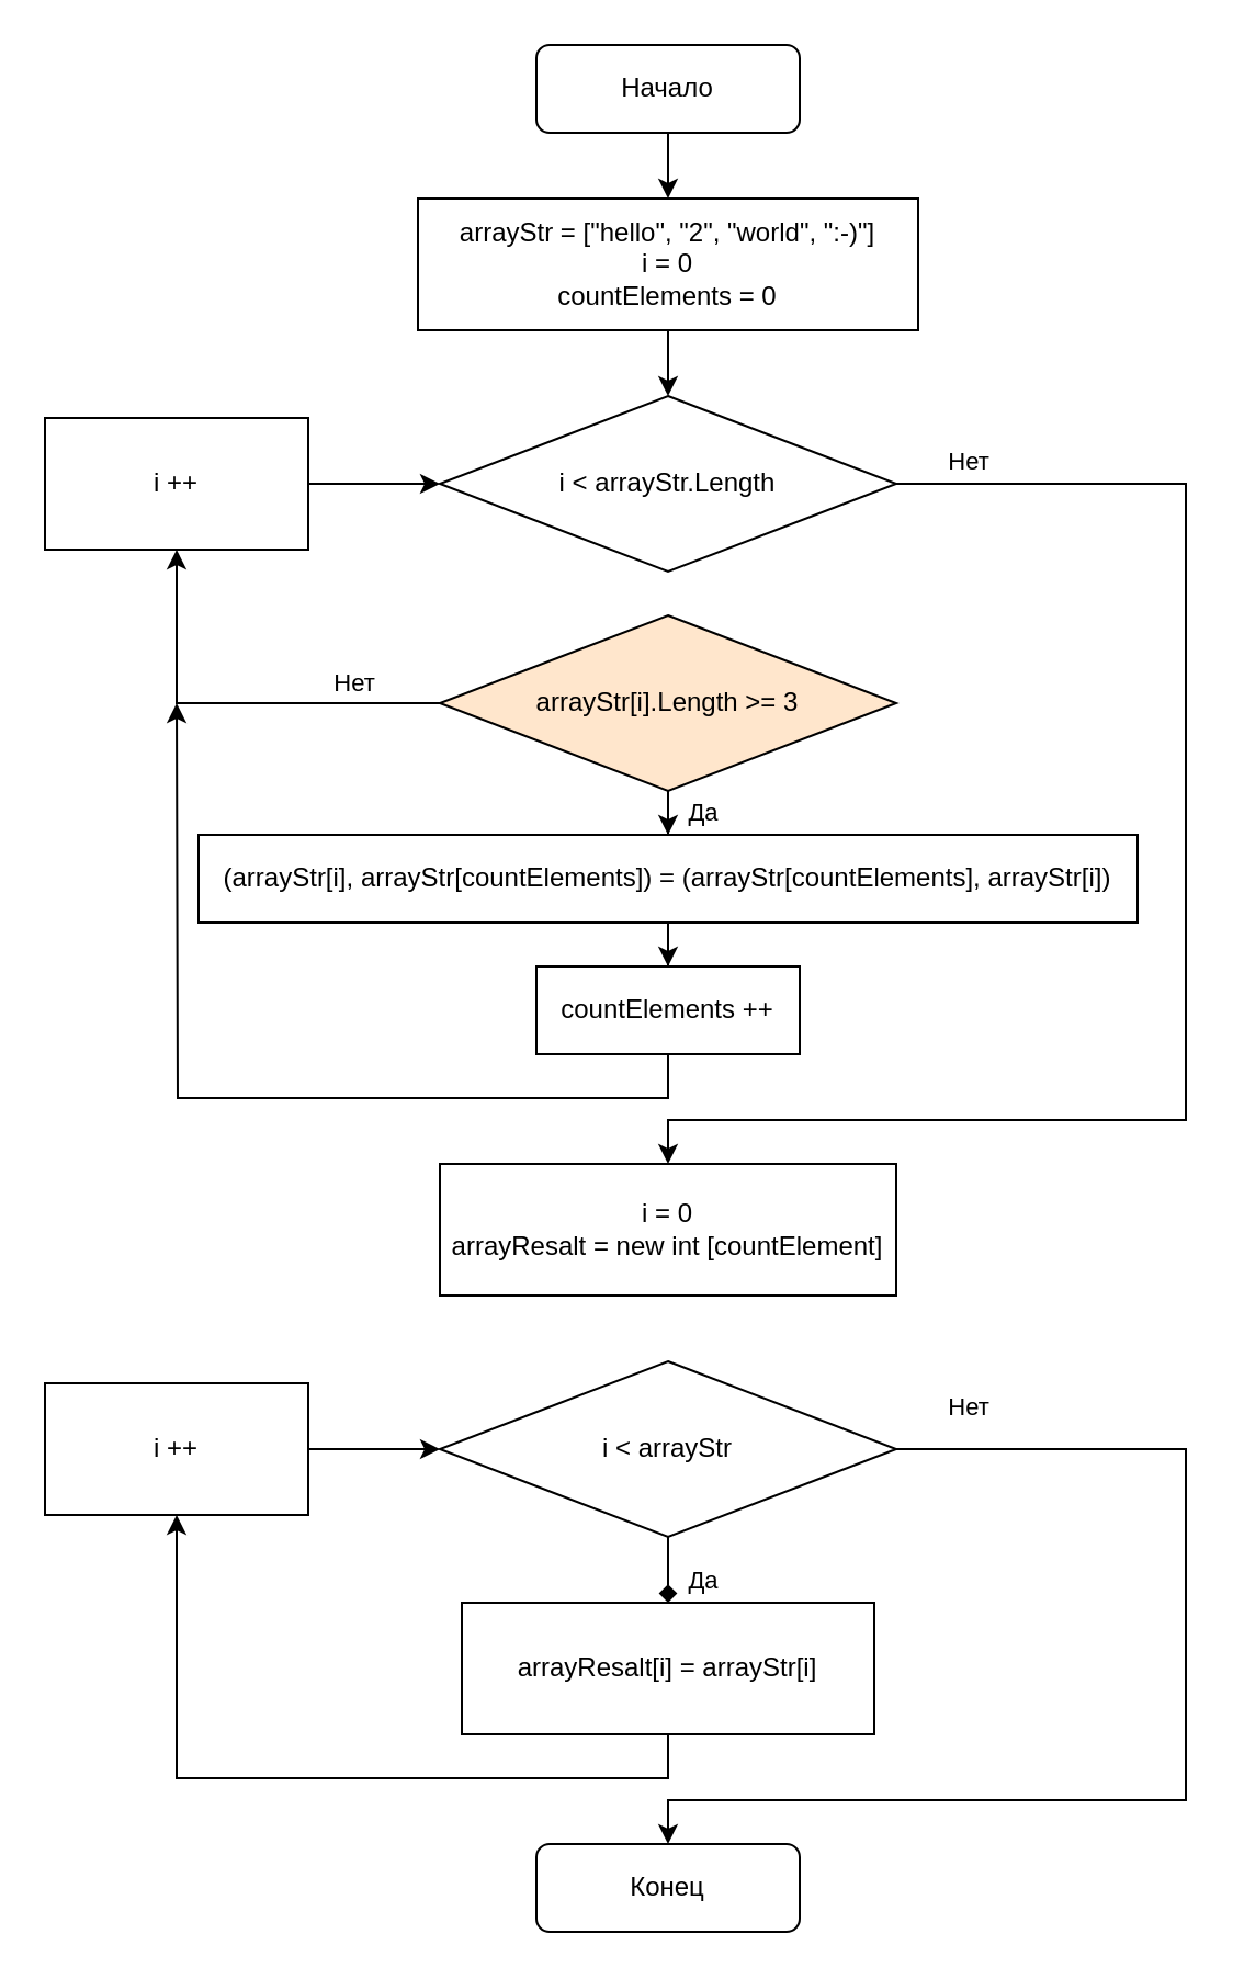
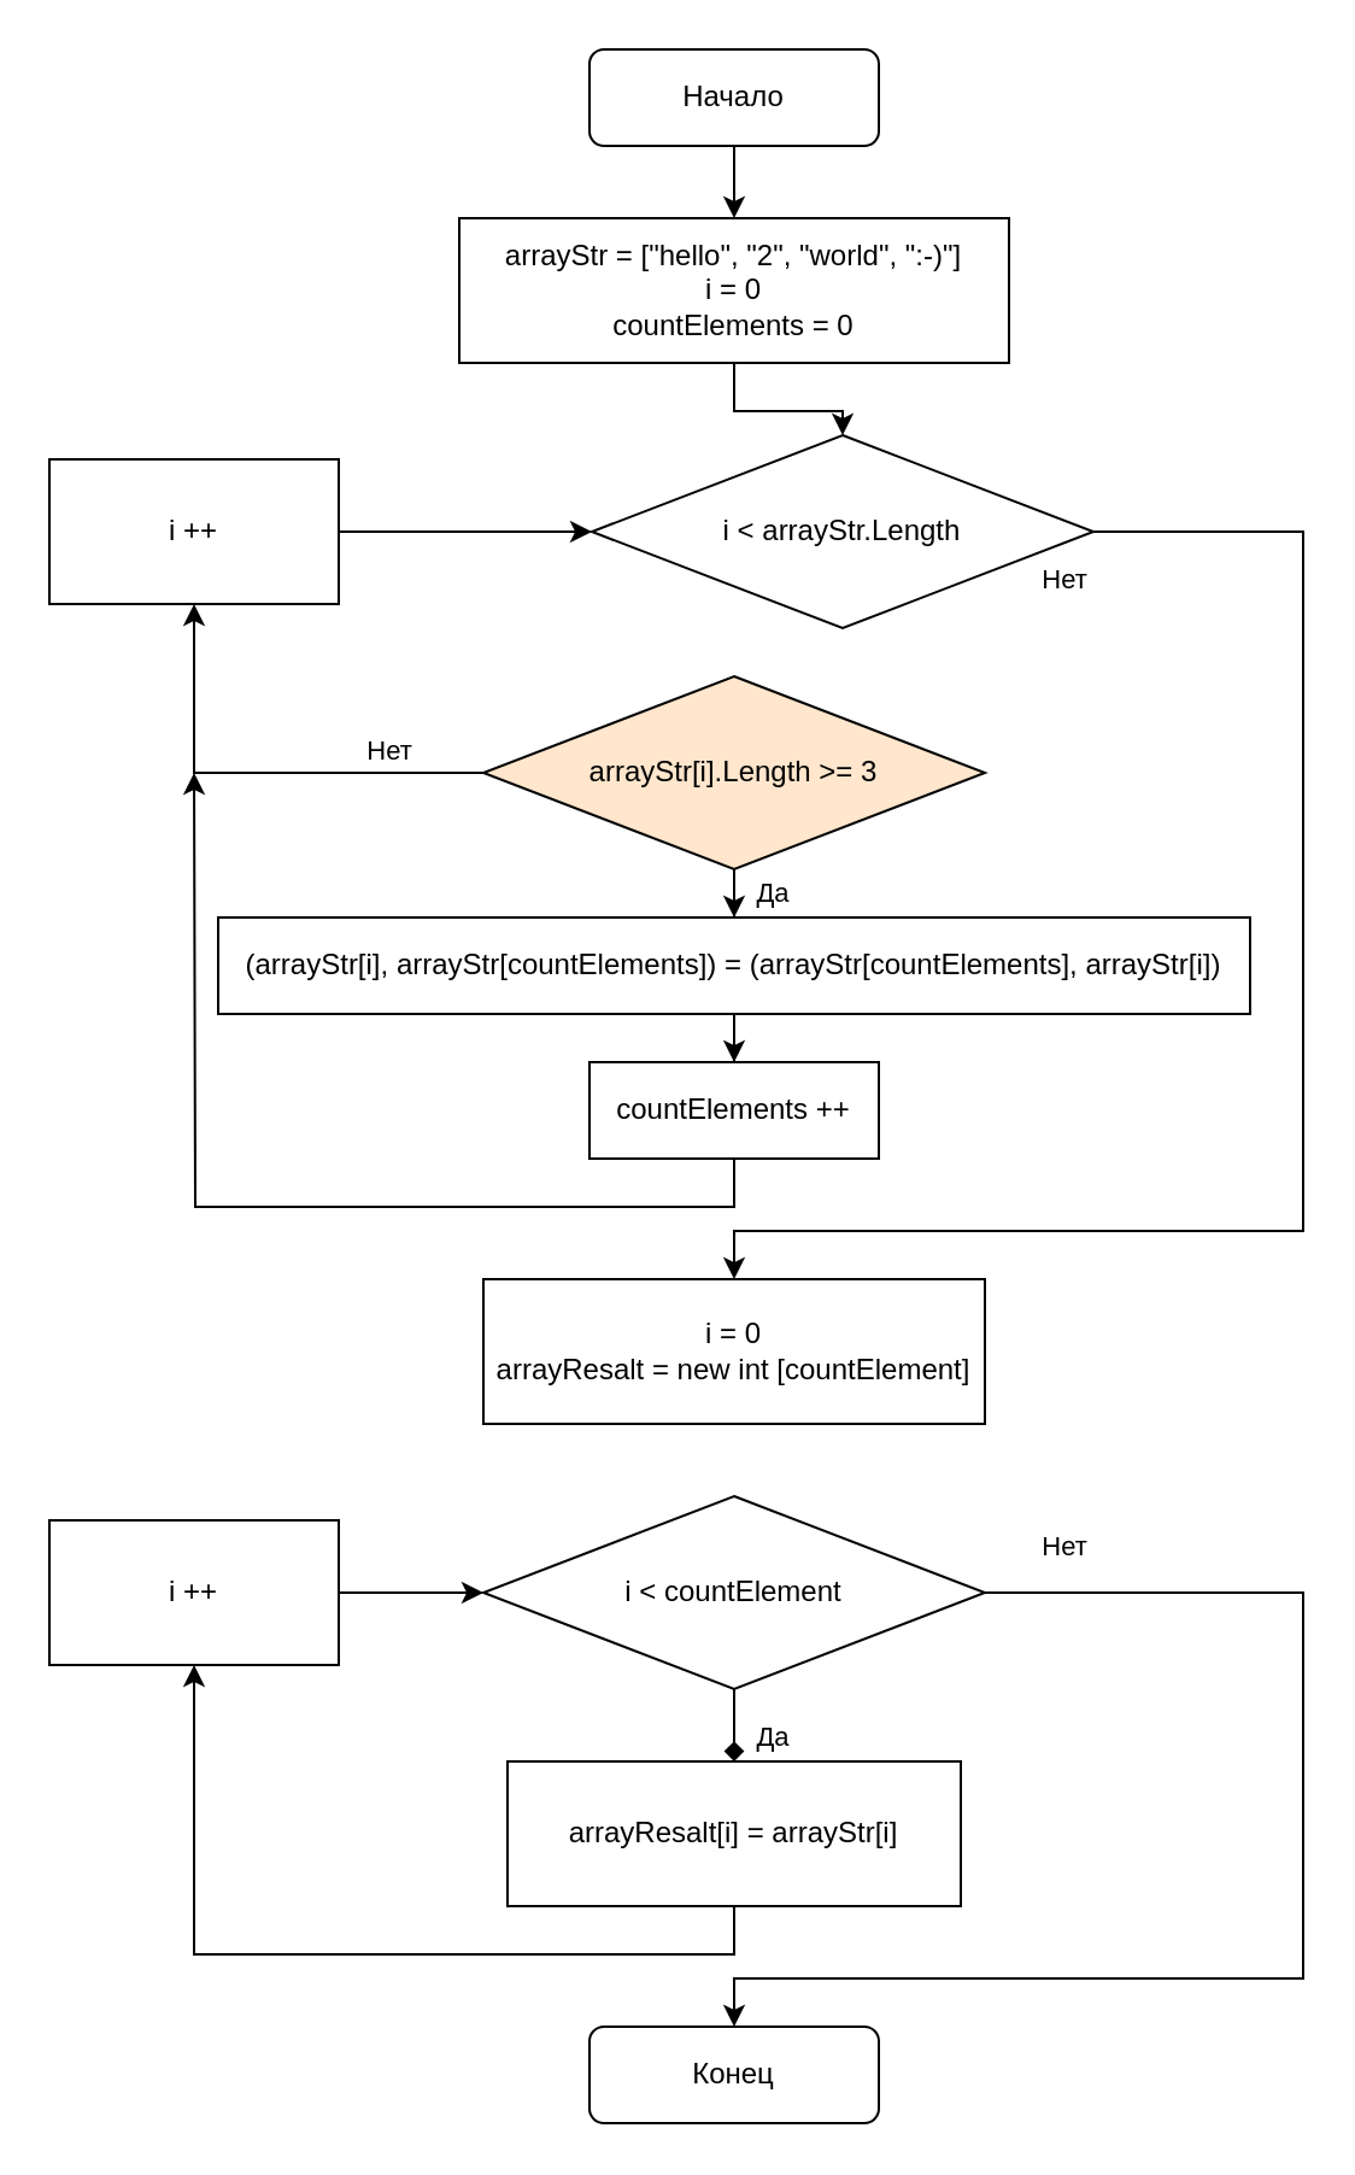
  <mxCell id="0" />
  <mxCell id="1" parent="0" />
  <mxCell id="2" value="" style="edgeStyle=orthogonalEdgeStyle;rounded=0;orthogonalLoop=1;jettySize=auto;html=1;" edge="1" parent="1" source="3" target="6"><mxGeometry relative="1" as="geometry" /></mxCell>
  <mxCell id="3" value="Начало" style="rounded=1;whiteSpace=wrap;html=1;" vertex="1" parent="1"><mxGeometry x="244" y="20" width="120" height="40" as="geometry" /></mxCell>
  <mxCell id="4" value="Конец" style="rounded=1;whiteSpace=wrap;html=1;" vertex="1" parent="1"><mxGeometry x="244" y="840" width="120" height="40" as="geometry" /></mxCell>
  <mxCell id="5" value="" style="edgeStyle=orthogonalEdgeStyle;rounded=0;orthogonalLoop=1;jettySize=auto;html=1;" edge="1" parent="1" source="6" target="9"><mxGeometry relative="1" as="geometry" /></mxCell>
  <mxCell id="6" value="arrayStr = [&quot;hello&quot;, &quot;2&quot;, &quot;world&quot;, &quot;:-)&quot;]&lt;br&gt;i = 0&lt;br&gt;countElements = 0" style="rounded=0;whiteSpace=wrap;html=1;" vertex="1" parent="1"><mxGeometry x="190" y="90" width="228" height="60" as="geometry" /></mxCell>
  <mxCell id="7" style="edgeStyle=orthogonalEdgeStyle;rounded=0;orthogonalLoop=1;jettySize=auto;html=1;exitX=1;exitY=0.5;exitDx=0;exitDy=0;" edge="1" parent="1" source="9" target="20"><mxGeometry relative="1" as="geometry"><Array as="points"><mxPoint x="540" y="220" /><mxPoint x="540" y="510" /><mxPoint x="304" y="510" /></Array></mxGeometry></mxCell>
  <mxCell id="8" value="Нет" style="edgeLabel;html=1;align=center;verticalAlign=middle;resizable=0;points=[];" vertex="1" connectable="0" parent="7"><mxGeometry x="-0.332" y="-1" relative="1" as="geometry"><mxPoint x="-99" y="-105" as="offset" /></mxGeometry></mxCell>
- <mxCell id="9" value="i &amp;lt; arrayStr.Length" style="rhombus;whiteSpace=wrap;html=1;" vertex="1" parent="1"><mxGeometry x="200" y="180" width="208" height="80" as="geometry" /></mxCell>
+ <mxCell id="9" value="i &amp;lt; arrayStr.Length" style="rhombus;whiteSpace=wrap;html=1;" vertex="1" parent="1"><mxGeometry x="245" y="180" width="208" height="80" as="geometry" /></mxCell>
  <mxCell id="10" value="Да" style="edgeStyle=orthogonalEdgeStyle;rounded=0;orthogonalLoop=1;jettySize=auto;html=1;" edge="1" parent="1" source="13" target="15"><mxGeometry x="0.667" y="16" relative="1" as="geometry"><mxPoint as="offset" /></mxGeometry></mxCell>
  <mxCell id="11" style="edgeStyle=orthogonalEdgeStyle;rounded=0;orthogonalLoop=1;jettySize=auto;html=1;exitX=0;exitY=0.5;exitDx=0;exitDy=0;entryX=0.5;entryY=1;entryDx=0;entryDy=0;" edge="1" parent="1" source="13" target="17"><mxGeometry relative="1" as="geometry" /></mxCell>
  <mxCell id="12" value="Нет" style="edgeLabel;html=1;align=center;verticalAlign=middle;resizable=0;points=[];" vertex="1" connectable="0" parent="11"><mxGeometry x="-0.583" y="2" relative="1" as="geometry"><mxPoint y="-12" as="offset" /></mxGeometry></mxCell>
  <mxCell id="13" value="arrayStr[i].Length &amp;gt;= 3" style="rhombus;whiteSpace=wrap;html=1;fillColor=#ffe6cc;" vertex="1" parent="1"><mxGeometry x="200" y="280" width="208" height="80" as="geometry" /></mxCell>
  <mxCell id="14" value="" style="edgeStyle=orthogonalEdgeStyle;rounded=0;orthogonalLoop=1;jettySize=auto;html=1;" edge="1" parent="1" source="15" target="19"><mxGeometry relative="1" as="geometry" /></mxCell>
  <mxCell id="15" value="(arrayStr[i], arrayStr[countElements]) = (arrayStr[countElements], arrayStr[i])" style="rounded=0;whiteSpace=wrap;html=1;" vertex="1" parent="1"><mxGeometry x="90" y="380" width="428" height="40" as="geometry" /></mxCell>
  <mxCell id="16" value="" style="edgeStyle=orthogonalEdgeStyle;rounded=0;orthogonalLoop=1;jettySize=auto;html=1;" edge="1" parent="1" source="17" target="9"><mxGeometry relative="1" as="geometry" /></mxCell>
  <mxCell id="17" value="i ++" style="rounded=0;whiteSpace=wrap;html=1;" vertex="1" parent="1"><mxGeometry x="20" y="190" width="120" height="60" as="geometry" /></mxCell>
  <mxCell id="18" style="edgeStyle=orthogonalEdgeStyle;rounded=0;orthogonalLoop=1;jettySize=auto;html=1;exitX=0.5;exitY=1;exitDx=0;exitDy=0;" edge="1" parent="1" source="19"><mxGeometry relative="1" as="geometry"><mxPoint x="80" y="320" as="targetPoint" /></mxGeometry></mxCell>
  <mxCell id="19" value="countElements ++" style="rounded=0;whiteSpace=wrap;html=1;" vertex="1" parent="1"><mxGeometry x="244" y="440" width="120" height="40" as="geometry" /></mxCell>
  <mxCell id="20" value="i = 0&lt;br&gt;arrayResalt = new int [countElement]" style="rounded=0;whiteSpace=wrap;html=1;" vertex="1" parent="1"><mxGeometry x="200" y="530" width="208" height="60" as="geometry" /></mxCell>
  <mxCell id="21" value="Да" style="edgeStyle=orthogonalEdgeStyle;rounded=0;orthogonalLoop=1;jettySize=auto;html=1;endArrow=diamond;" edge="1" parent="1" source="24" target="26"><mxGeometry x="0.6" y="16" relative="1" as="geometry"><mxPoint as="offset" /></mxGeometry></mxCell>
  <mxCell id="22" style="edgeStyle=orthogonalEdgeStyle;rounded=0;orthogonalLoop=1;jettySize=auto;html=1;exitX=1;exitY=0.5;exitDx=0;exitDy=0;entryX=0.5;entryY=0;entryDx=0;entryDy=0;" edge="1" parent="1" source="24" target="4"><mxGeometry relative="1" as="geometry"><Array as="points"><mxPoint x="540" y="660" /><mxPoint x="540" y="820" /><mxPoint x="304" y="820" /></Array></mxGeometry></mxCell>
  <mxCell id="23" value="Нет" style="edgeLabel;html=1;align=center;verticalAlign=middle;resizable=0;points=[];" vertex="1" connectable="0" parent="22"><mxGeometry x="-0.564" y="3" relative="1" as="geometry"><mxPoint x="-87" y="-17" as="offset" /></mxGeometry></mxCell>
- <mxCell id="24" value="i &amp;lt; arrayStr" style="rhombus;whiteSpace=wrap;html=1;" vertex="1" parent="1"><mxGeometry x="200" y="620" width="208" height="80" as="geometry" /></mxCell>
+ <mxCell id="24" value="i &amp;lt; countElement" style="rhombus;whiteSpace=wrap;html=1;" vertex="1" parent="1"><mxGeometry x="200" y="620" width="208" height="80" as="geometry" /></mxCell>
  <mxCell id="25" style="edgeStyle=orthogonalEdgeStyle;rounded=0;orthogonalLoop=1;jettySize=auto;html=1;exitX=0.5;exitY=1;exitDx=0;exitDy=0;entryX=0.5;entryY=1;entryDx=0;entryDy=0;" edge="1" parent="1" source="26" target="28"><mxGeometry relative="1" as="geometry" /></mxCell>
  <mxCell id="26" value="arrayResalt[i] = arrayStr[i]" style="rounded=0;whiteSpace=wrap;html=1;" vertex="1" parent="1"><mxGeometry x="210" y="730" width="188" height="60" as="geometry" /></mxCell>
  <mxCell id="27" value="" style="edgeStyle=orthogonalEdgeStyle;rounded=0;orthogonalLoop=1;jettySize=auto;html=1;" edge="1" parent="1" source="28" target="24"><mxGeometry relative="1" as="geometry" /></mxCell>
  <mxCell id="28" value="i ++" style="rounded=0;whiteSpace=wrap;html=1;" vertex="1" parent="1"><mxGeometry x="20" y="630" width="120" height="60" as="geometry" /></mxCell>
